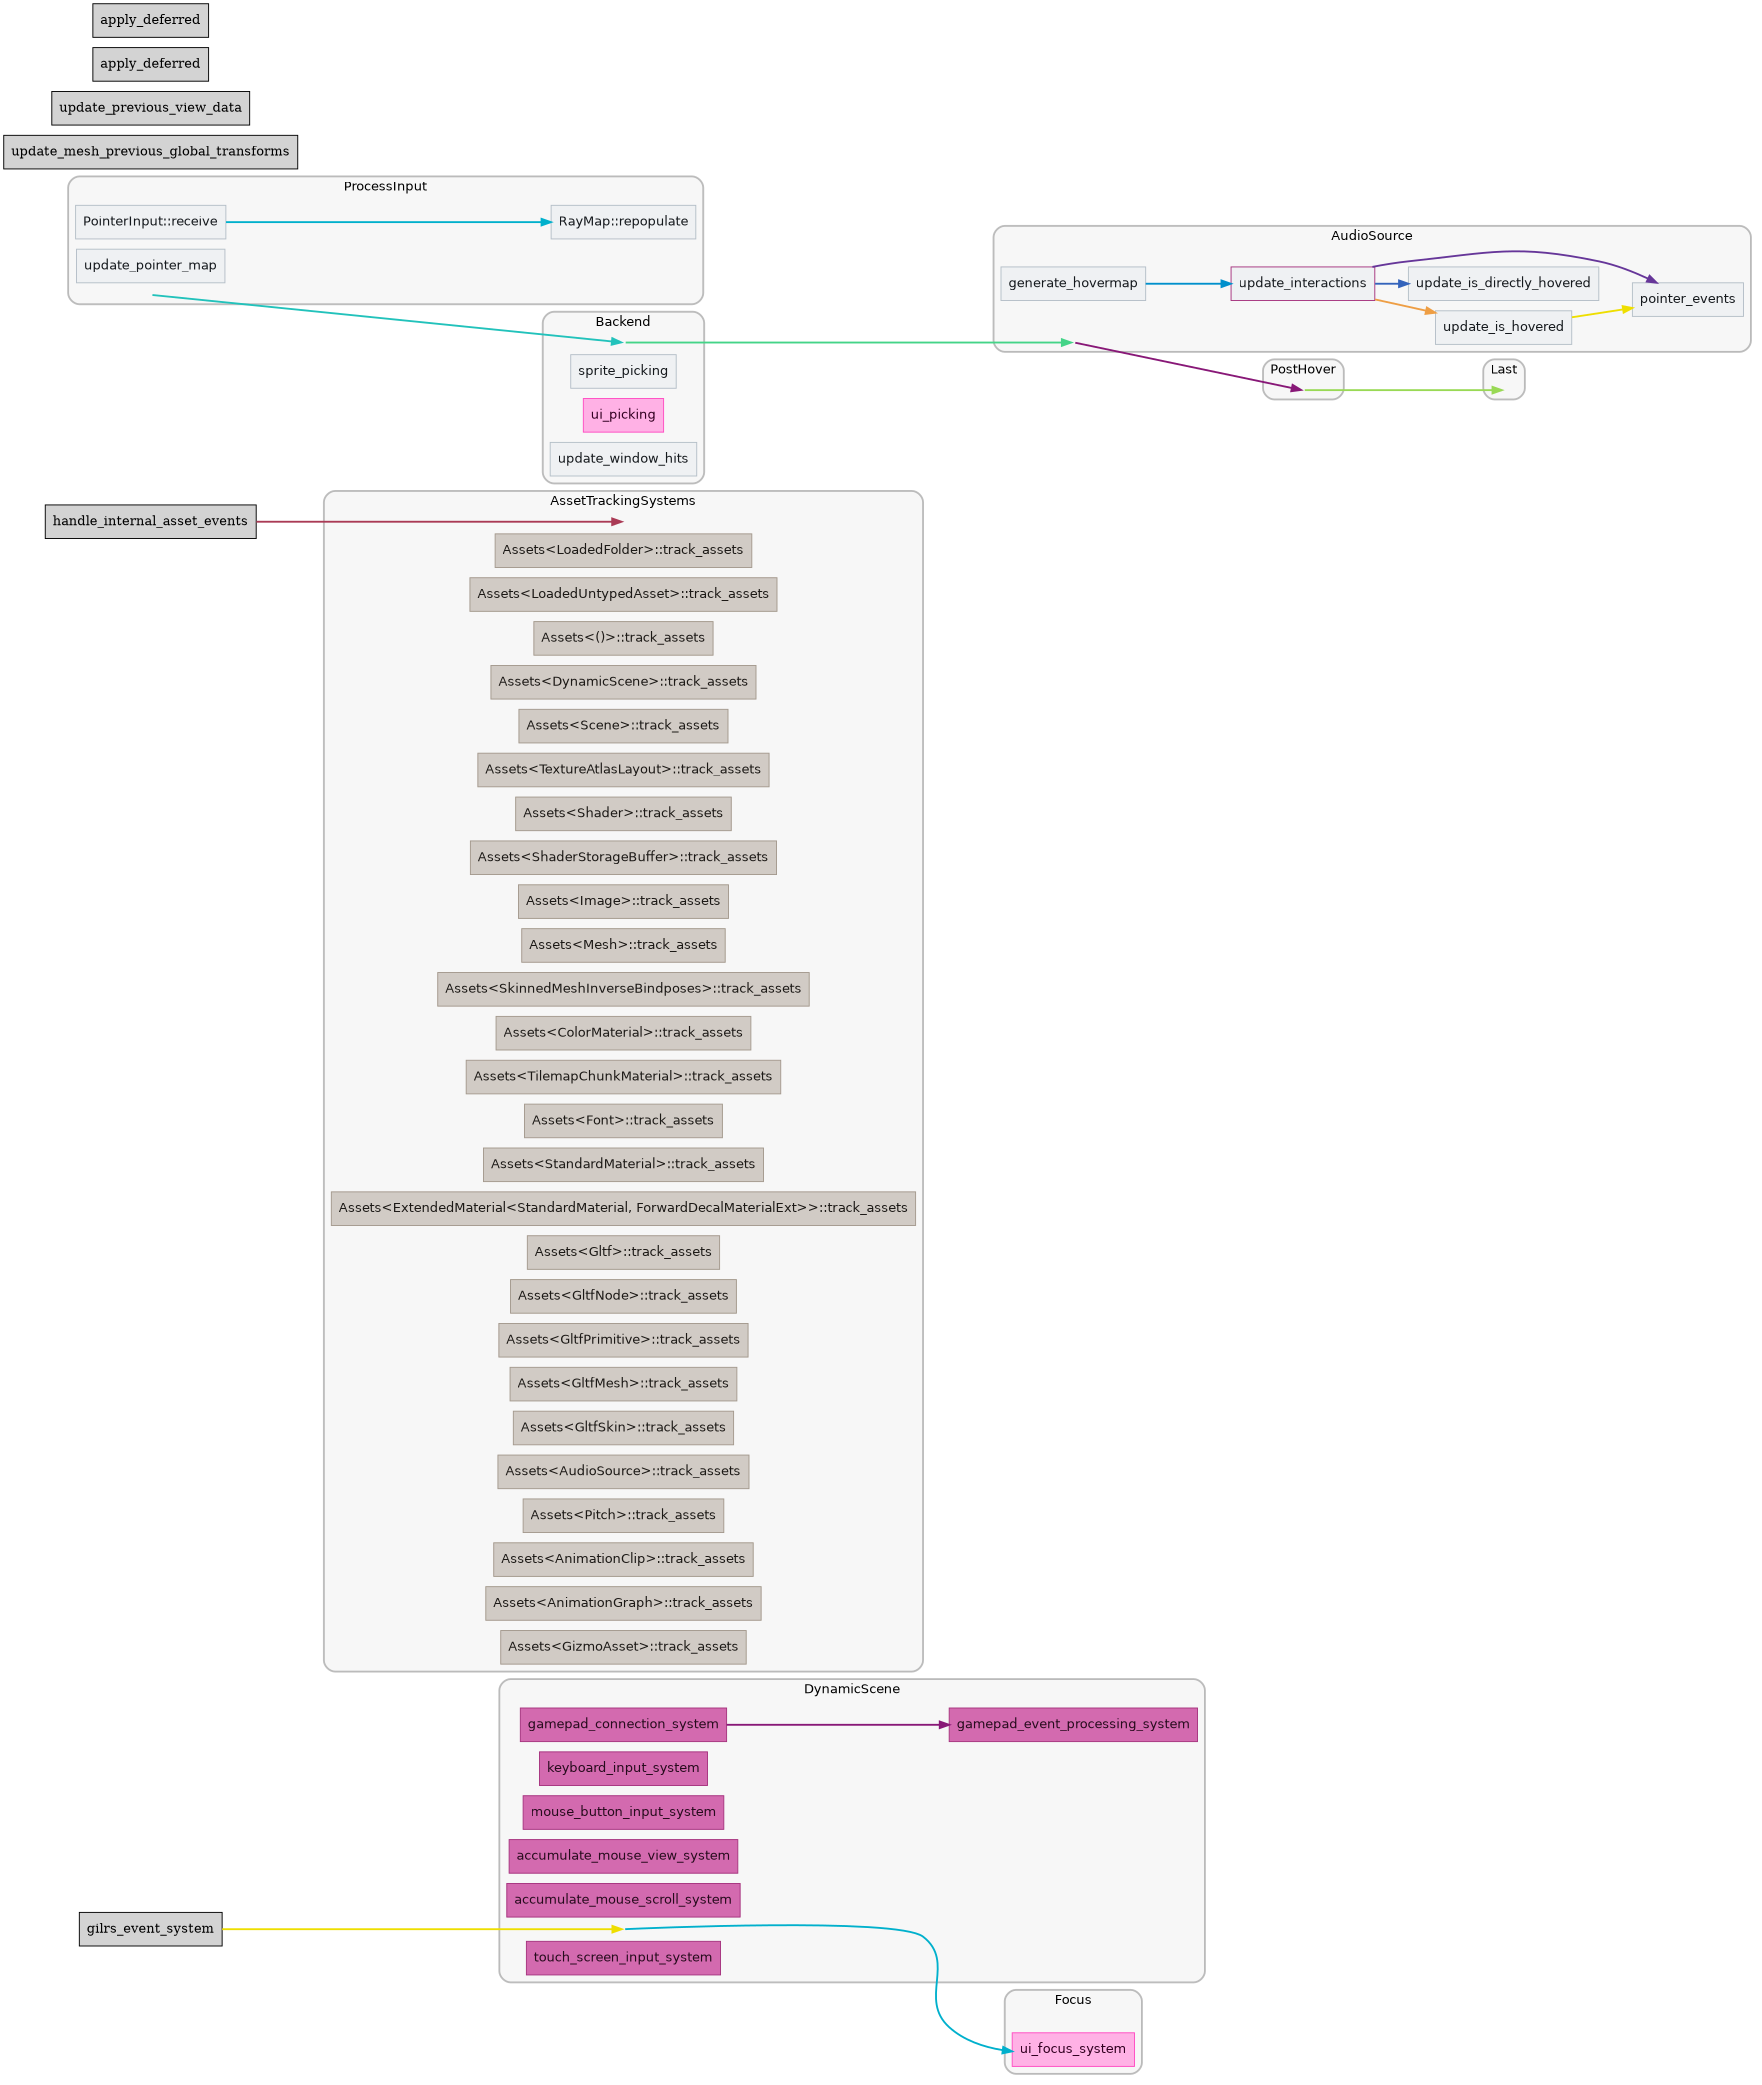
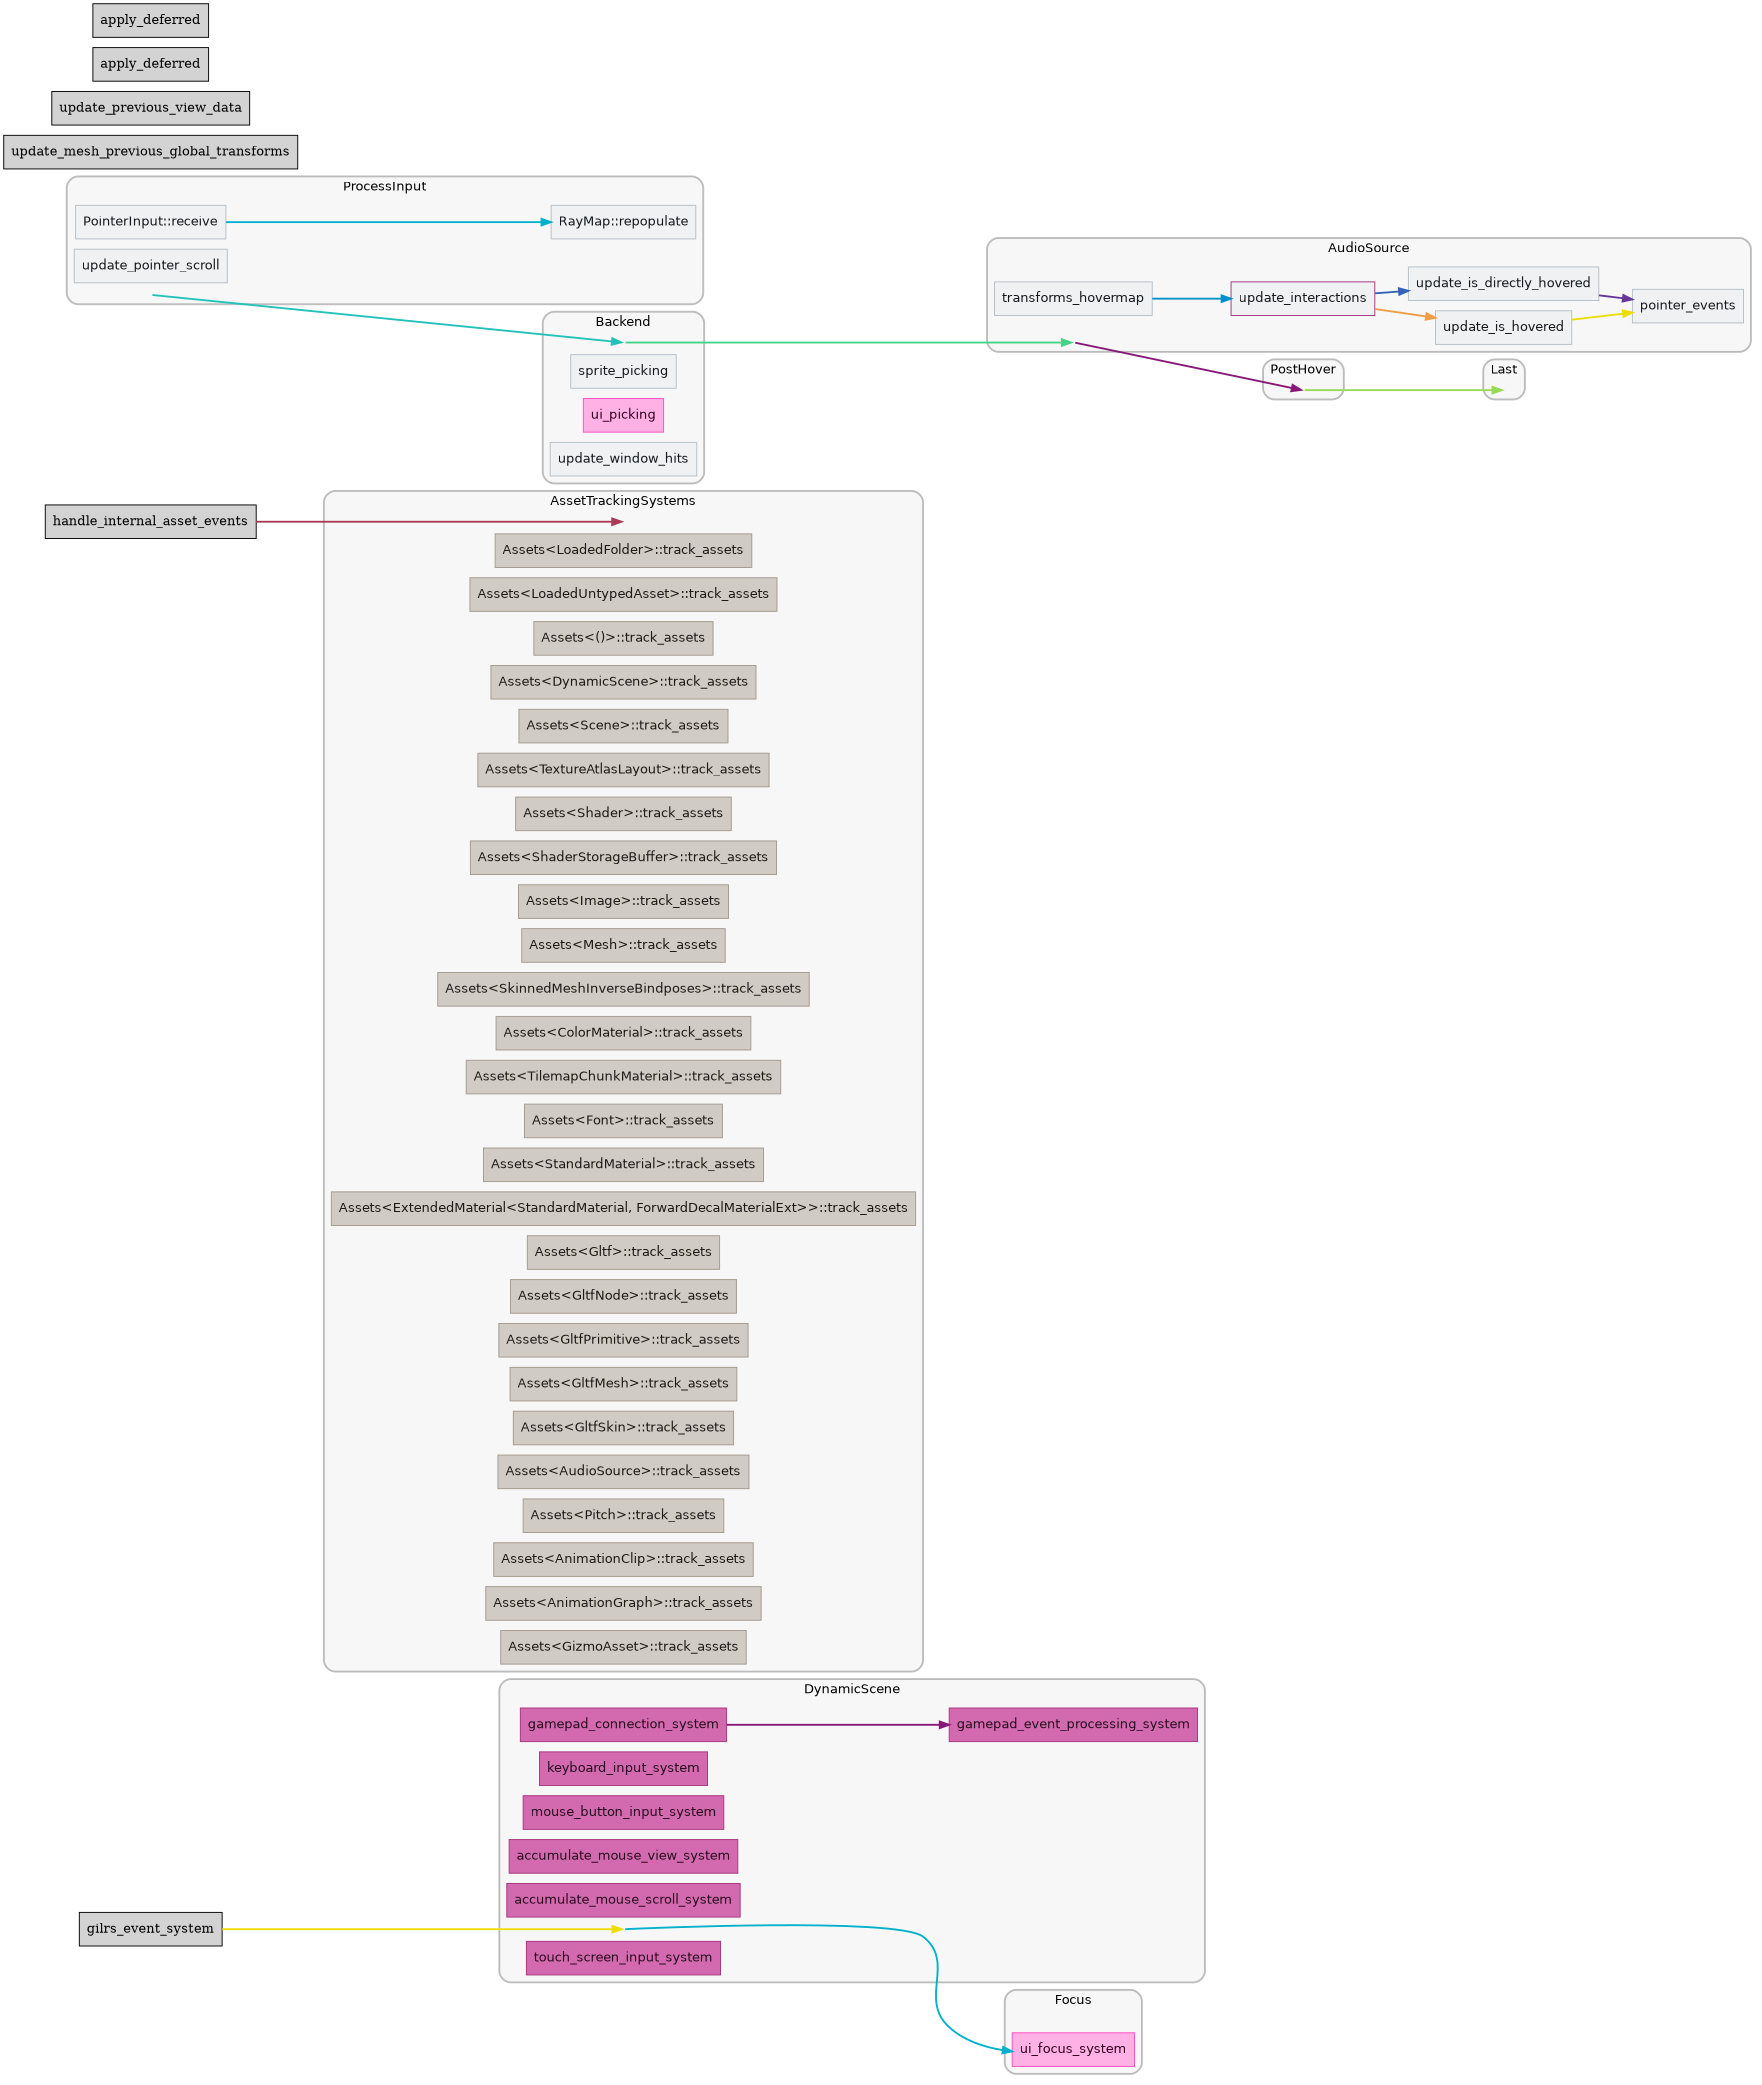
  digraph {
    bgcolor=white
    compound=true
    fontname=Helvetica
    nodesep=0.15
    rankdir=LR
    splines=spline
    node [shape=box style=filled color="#a3988c" fillcolor="#d1cbc5" fontcolor="#1c1916" fontname=Helvetica penwidth=1]
    edge [color="#00b0cc" penwidth=2]
    "set_marker_node_Set(SystemSetKey(2v1))" [shape=point style=invis color="" fillcolor="" fontcolor="" fontname="" penwidth=""]
    n2 [color="#a5317d" fillcolor="#d36aaf" fontcolor="#270b1d" label=keyboard_input_system]
    n3 [color="#a5317d" fillcolor="#d36aaf" fontcolor="#270b1d" label=mouse_button_input_system]
    n4 [color="#a5317d" fillcolor="#d36aaf" fontcolor="#270b1d" label=accumulate_mouse_view_system]
    n5 [color="#a5317d" fillcolor="#d36aaf" fontcolor="#270b1d" label=accumulate_mouse_scroll_system]
    n6 [color="#a5317d" fillcolor="#d36aaf" fontcolor="#270b1d" label=gamepad_connection_system]
    n7 [color="#a5317d" fillcolor="#d36aaf" fontcolor="#270b1d" label=gamepad_event_processing_system]
    n8 [color="#a5317d" fillcolor="#d36aaf" fontcolor="#270b1d" label=touch_screen_input_system]
    "set_marker_node_Set(SystemSetKey(10v1))" [shape=point style=invis color="" fillcolor="" fontcolor="" fontname="" penwidth=""]
    n10 [label="Assets<LoadedFolder>::track_assets"]
    n11 [label="Assets<LoadedUntypedAsset>::track_assets"]
    n12 [label="Assets<()>::track_assets"]
    n13 [label="Assets<DynamicScene>::track_assets"]
    n14 [label="Assets<Scene>::track_assets"]
    n15 [label="Assets<TextureAtlasLayout>::track_assets"]
    n16 [label="Assets<Shader>::track_assets"]
    n17 [label="Assets<ShaderStorageBuffer>::track_assets"]
    n18 [label="Assets<Image>::track_assets"]
    n19 [label="Assets<Mesh>::track_assets"]
    n20 [label="Assets<SkinnedMeshInverseBindposes>::track_assets"]
    n21 [label="Assets<ColorMaterial>::track_assets"]
    n22 [label="Assets<TilemapChunkMaterial>::track_assets"]
    n23 [label="Assets<Font>::track_assets"]
    n24 [label="Assets<StandardMaterial>::track_assets"]
    n25 [label="Assets<ExtendedMaterial<StandardMaterial, ForwardDecalMaterialExt>>::track_assets"]
    n26 [label="Assets<Gltf>::track_assets"]
    n27 [label="Assets<GltfNode>::track_assets"]
    n28 [label="Assets<GltfPrimitive>::track_assets"]
    n29 [label="Assets<GltfMesh>::track_assets"]
    n30 [label="Assets<GltfSkin>::track_assets"]
    n31 [label="Assets<AudioSource>::track_assets"]
    n32 [label="Assets<Pitch>::track_assets"]
    n33 [label="Assets<AnimationClip>::track_assets"]
    n34 [label="Assets<AnimationGraph>::track_assets"]
    n35 [label="Assets<GizmoAsset>::track_assets"]
    "set_marker_node_Set(SystemSetKey(23v1))" [shape=point style=invis color="" fillcolor="" fontcolor="" fontname="" penwidth=""]
    n37 [color="#b4bec7" fillcolor="#eff1f3" fontcolor="#15191d" label=sprite_picking]
    n38 [color="#ff4bc2" fillcolor="#ffb1e5" fontcolor="#320021" label=ui_picking]
    n39 [color="#b4bec7" fillcolor="#eff1f3" fontcolor="#15191d" label=update_window_hits]
    "set_marker_node_Set(SystemSetKey(28v1))" [shape=point style=invis color="" fillcolor="" fontcolor="" fontname="" penwidth=""]
    n41 [color="#ff4bc2" fillcolor="#ffb1e5" fontcolor="#320021" label=ui_focus_system]
    "set_marker_node_Set(SystemSetKey(46v1))" [shape=point style=invis color="" fillcolor="" fontcolor="" fontname="" penwidth=""]
-   n43 [color="#b4bec7" fillcolor="#eff1f3" fontcolor="#15191d" label=update_pointer_map]
+   n43 [color="#b4bec7" fillcolor="#eff1f3" fontcolor="#15191d" label=update_pointer_scroll]
    n44 [color="#b4bec7" fillcolor="#eff1f3" fontcolor="#15191d" label="PointerInput::receive"]
    n45 [color="#b4bec7" fillcolor="#eff1f3" fontcolor="#15191d" label="RayMap::repopulate"]
    "set_marker_node_Set(SystemSetKey(50v1))" [shape=point style=invis color="" fillcolor="" fontcolor="" fontname="" penwidth=""]
-   n47 [color="#b4bec7" fillcolor="#eff1f3" fontcolor="#15191d" label=generate_hovermap]
+   n47 [color="#b4bec7" fillcolor="#eff1f3" fontcolor="#15191d" label=transforms_hovermap]
    n48 [color="#a5317d" fillcolor="#eff1f3" fontcolor="#15191d" label=update_interactions]
    n49 [color="#b4bec7" fillcolor="#eff1f3" fontcolor="#15191d" label=update_is_hovered]
    n50 [color="#b4bec7" fillcolor="#eff1f3" fontcolor="#15191d" label=update_is_directly_hovered]
    n51 [color="#b4bec7" fillcolor="#eff1f3" fontcolor="#15191d" label=pointer_events]
    "set_marker_node_Set(SystemSetKey(51v1))" [shape=point style=invis color="" fillcolor="" fontcolor="" fontname="" penwidth=""]
    "set_marker_node_Set(SystemSetKey(52v1))" [shape=point style=invis color="" fillcolor="" fontcolor="" fontname="" penwidth=""]
    n54 [label=handle_internal_asset_events color="" fillcolor="" fontcolor="" fontname="" penwidth=""]
    n55 [label=update_mesh_previous_global_transforms color="" fillcolor="" fontcolor="" fontname="" penwidth=""]
    n56 [label=update_previous_view_data color="" fillcolor="" fontcolor="" fontname="" penwidth=""]
    n57 [label=gilrs_event_system color="" fillcolor="" fontcolor="" fontname="" penwidth=""]
    n58 [label=apply_deferred color="" fillcolor="" fontcolor="" fontname="" penwidth=""]
    n59 [label=apply_deferred color="" fillcolor="" fontcolor="" fontname="" penwidth=""]
    subgraph cluster_1 {
      color="#00000040"
      fillcolor="#00000008"
      fontcolor="#000000"
      label=DynamicScene
      penwidth=2
      style="rounded,filled"
      "set_marker_node_Set(SystemSetKey(2v1))"
      n2
      n3
      n4
      n5
      n6
      n7
      n8
    }
    subgraph cluster_2 {
      color="#00000040"
      fillcolor="#00000008"
      fontcolor="#000000"
      label=AssetTrackingSystems
      penwidth=2
      style="rounded,filled"
      "set_marker_node_Set(SystemSetKey(10v1))"
      n10
      n11
      n12
      n13
      n14
      n15
      n16
      n17
      n18
      n19
      n20
      n21
      n22
      n23
      n24
      n25
      n26
      n27
      n28
      n29
      n30
      n31
      n32
      n33
      n34
      n35
    }
    subgraph cluster_3 {
      color="#00000040"
      fillcolor="#00000008"
      fontcolor="#000000"
      label=Backend
      penwidth=2
      style="rounded,filled"
      "set_marker_node_Set(SystemSetKey(23v1))"
      n37
      n38
      n39
    }
    subgraph cluster_4 {
      color="#00000040"
      fillcolor="#00000008"
      fontcolor="#000000"
      label=Focus
      penwidth=2
      style="rounded,filled"
      "set_marker_node_Set(SystemSetKey(28v1))"
      n41
    }
    subgraph cluster_5 {
      color="#00000040"
      fillcolor="#00000008"
      fontcolor="#000000"
      label=ProcessInput
      penwidth=2
      style="rounded,filled"
      "set_marker_node_Set(SystemSetKey(46v1))"
      n43
      n44
      n45
    }
    subgraph cluster_6 {
      color="#00000040"
      fillcolor="#00000008"
      fontcolor="#000000"
      label=AudioSource
      penwidth=2
      style="rounded,filled"
      "set_marker_node_Set(SystemSetKey(50v1))"
      n47
      n48
      n49
      n50
      n51
    }
    subgraph cluster_7 {
      color="#00000040"
      fillcolor="#00000008"
      fontcolor="#000000"
      label=PostHover
      penwidth=2
      style="rounded,filled"
      "set_marker_node_Set(SystemSetKey(51v1))"
    }
    subgraph cluster_8 {
      color="#00000040"
      fillcolor="#00000008"
      fontcolor="#000000"
      label=Last
      penwidth=2
      style="rounded,filled"
      "set_marker_node_Set(SystemSetKey(52v1))"
    }
    "set_marker_node_Set(SystemSetKey(2v1))" -> n41
    n6 -> n7 [color="#881877"]
    "set_marker_node_Set(SystemSetKey(23v1))" -> "set_marker_node_Set(SystemSetKey(50v1))" [color="#44d488"]
    "set_marker_node_Set(SystemSetKey(46v1))" -> "set_marker_node_Set(SystemSetKey(23v1))" [color="#22c2bb"]
    n44 -> n45
    "set_marker_node_Set(SystemSetKey(50v1))" -> "set_marker_node_Set(SystemSetKey(51v1))" [color="#881877"]
    n47 -> n48 [color="#0090cc"]
    n48 -> n49 [color="#ee9e44"]
    n48 -> n50 [color="#3363bb"]
    n49 -> n51 [color="#eede00"]
-   n48 -> n51 [color="#663699"]
+   n50 -> n51 [color="#663699"]
    "set_marker_node_Set(SystemSetKey(51v1))" -> "set_marker_node_Set(SystemSetKey(52v1))" [color="#99d955"]
    n54 -> "set_marker_node_Set(SystemSetKey(10v1))" [color="#aa3a55"]
    n57 -> "set_marker_node_Set(SystemSetKey(2v1))" [color="#eede00"]
  }
